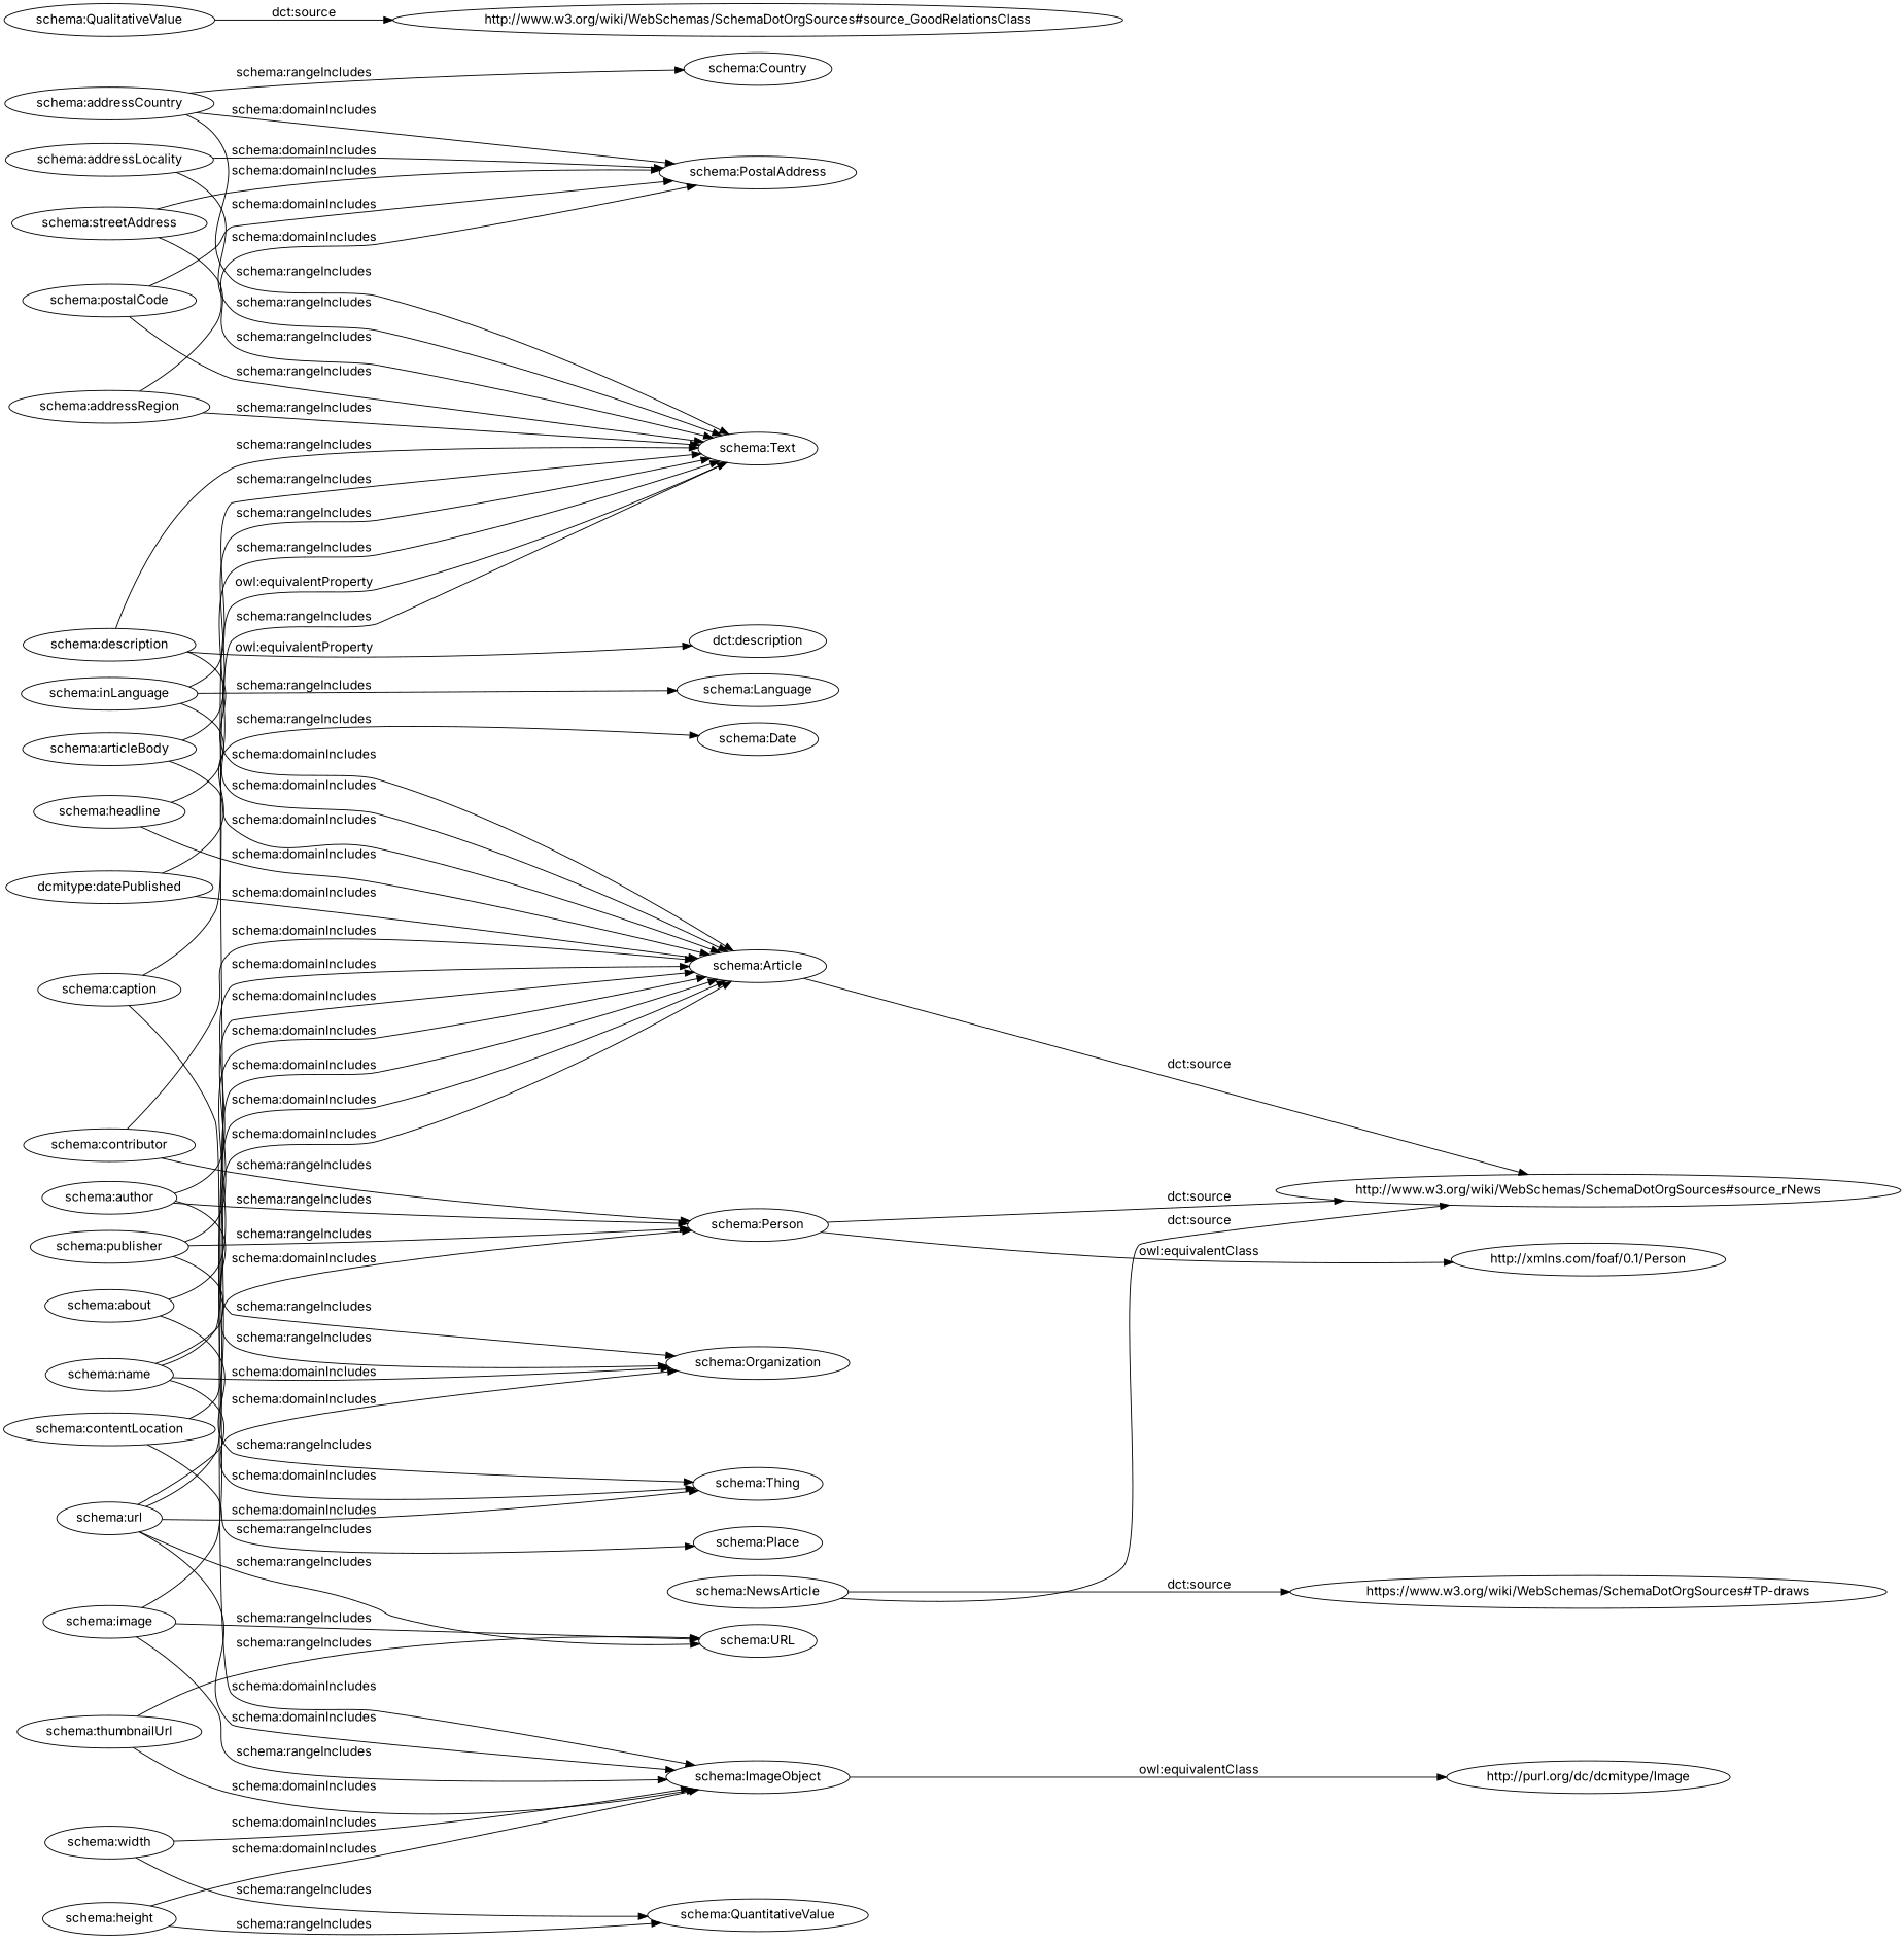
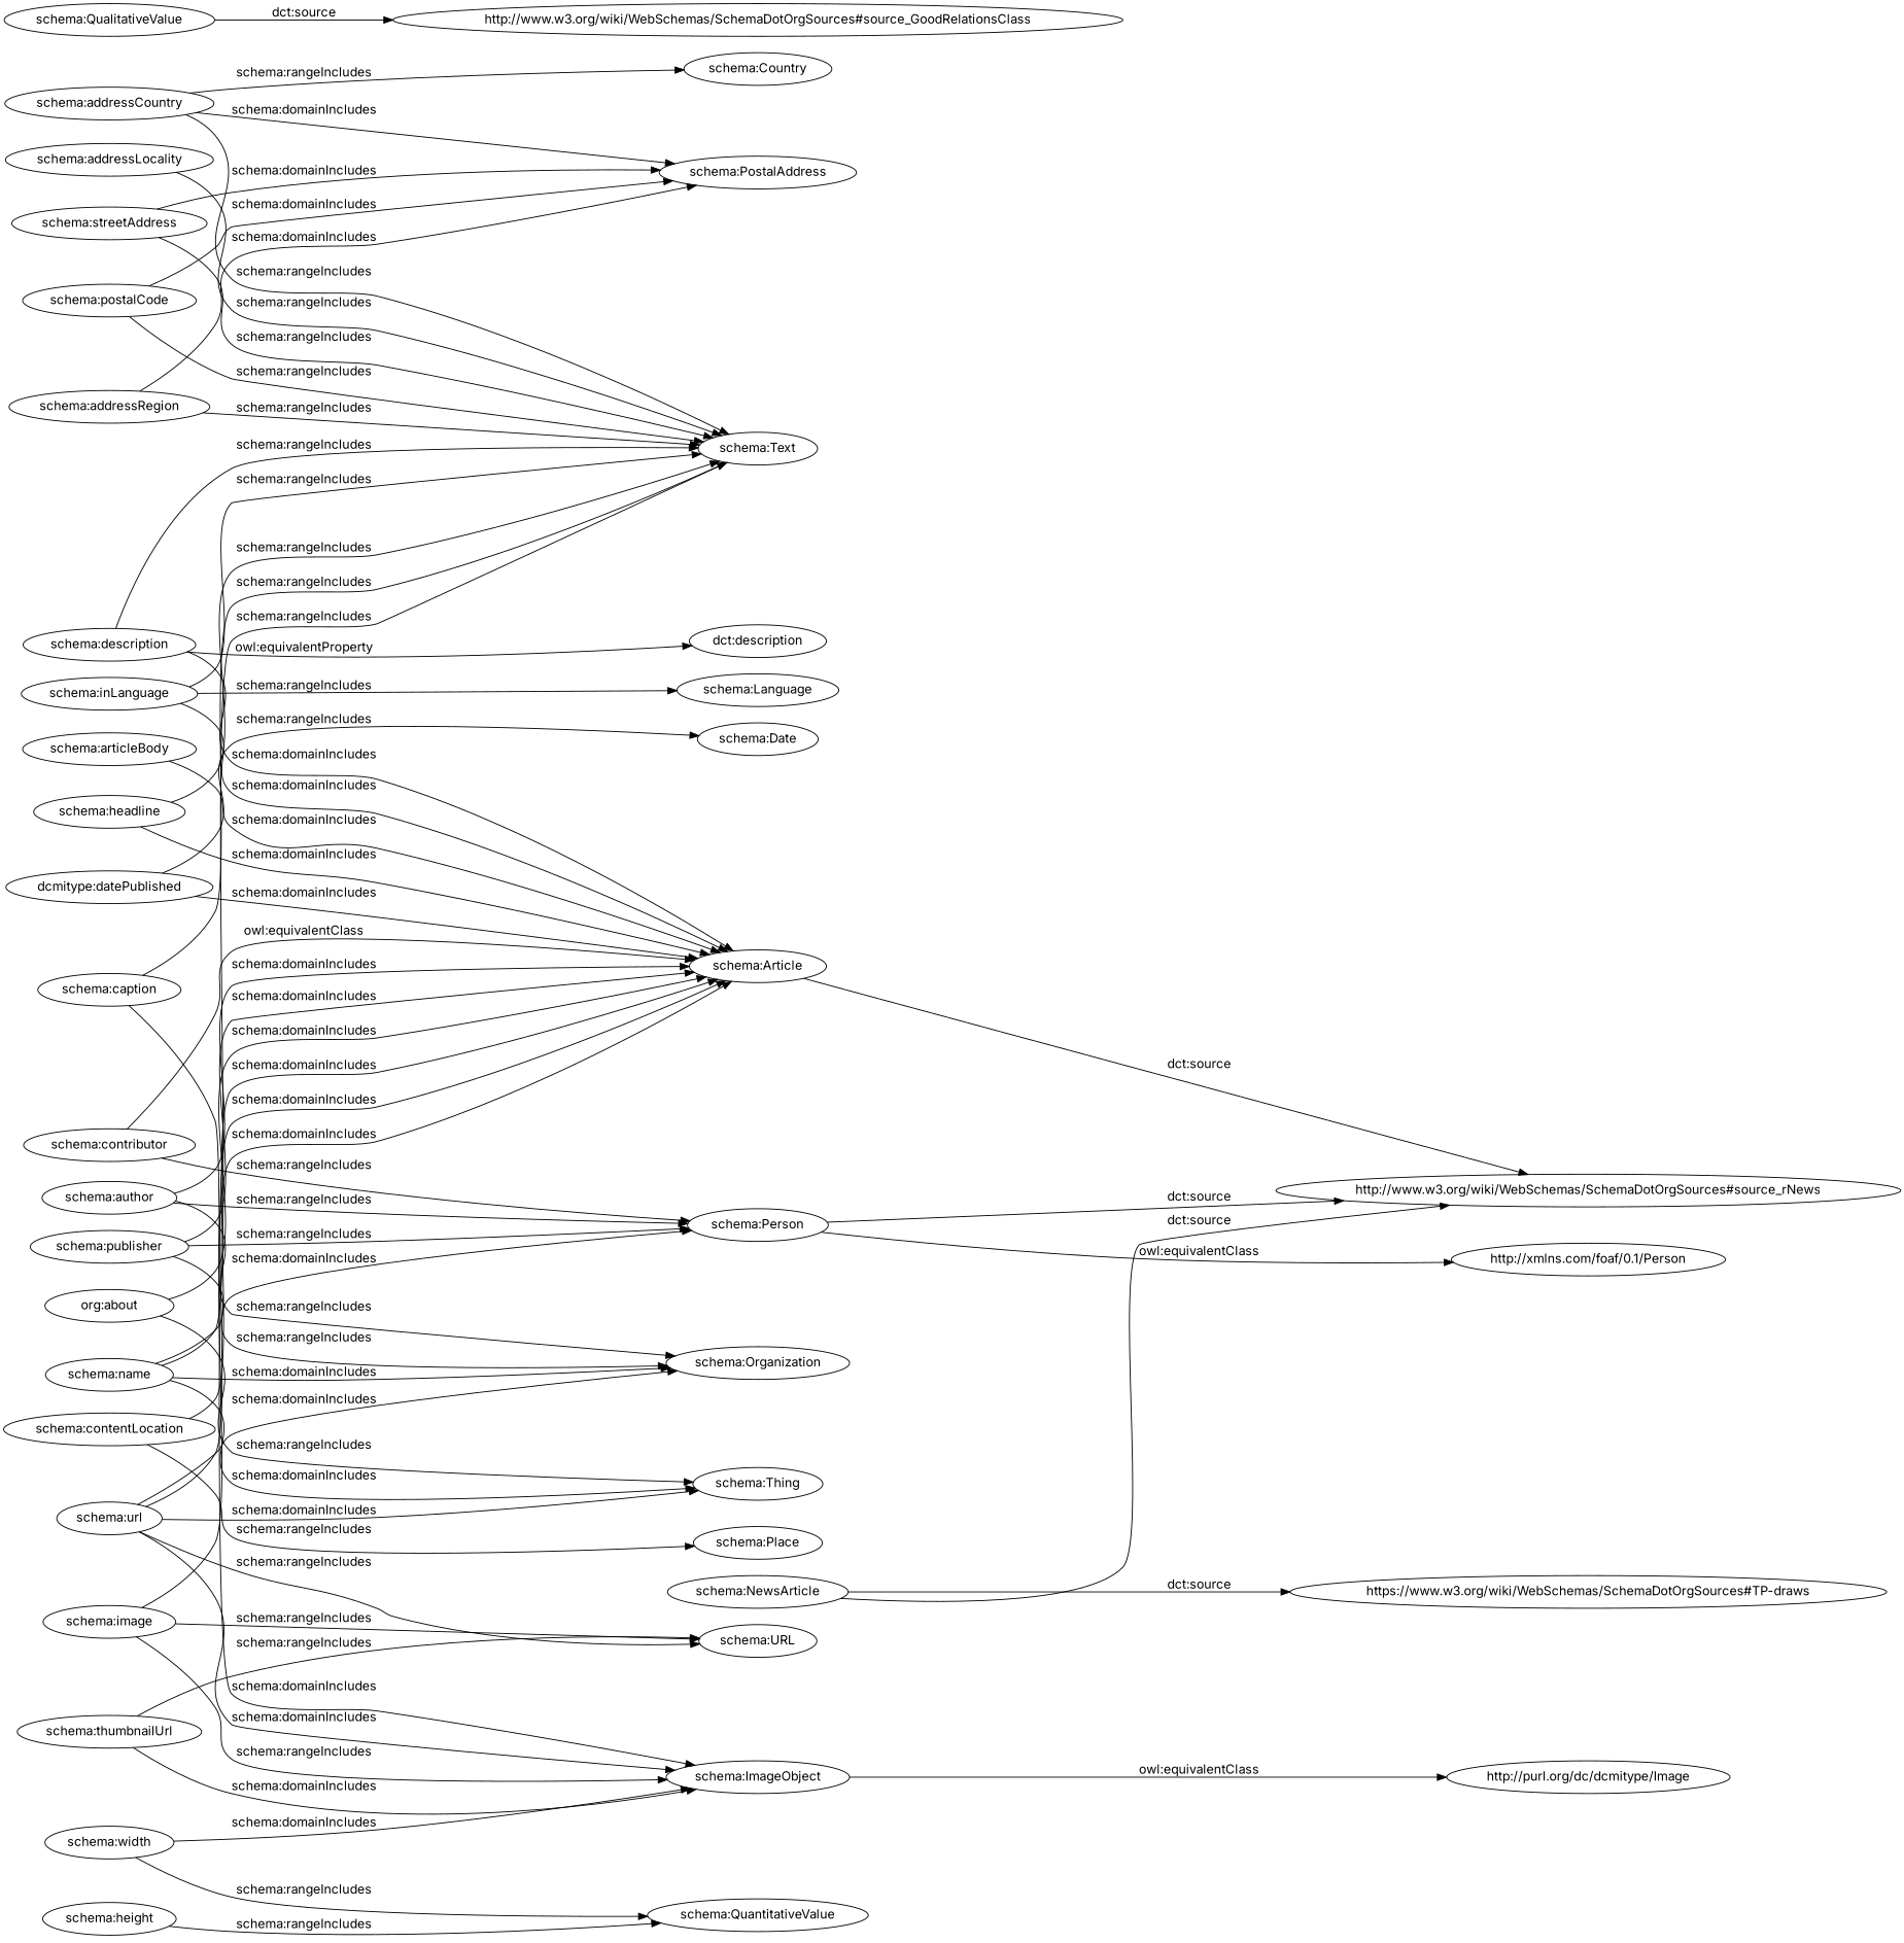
  digraph {
    fontname=Inter
    rankdir=LR
    node [fontname=Inter]
    edge [fontname=Inter]
    n1 [label="dcmitype:datePublished"]
    "schema:Date"
    "schema:Article"
    "http://www.w3.org/wiki/WebSchemas/SchemaDotOrgSources#source_rNews"
    "schema:addressLocality"
    "schema:Text"
    "schema:PostalAddress"
    "schema:Person"
    "http://xmlns.com/foaf/0.1/Person"
    "schema:ImageObject"
    "http://purl.org/dc/dcmitype/Image"
    "schema:postalCode"
    "schema:thumbnailUrl"
    "schema:URL"
-   "schema:about"
+   "schema:about" [label="org:about"]
    "schema:Thing"
    "schema:description"
    "dct:description"
    "schema:author"
    "schema:Organization"
    "schema:inLanguage"
    "schema:Language"
    "schema:contributor"
    "schema:name"
    "schema:QualitativeValue"
    "http://www.w3.org/wiki/WebSchemas/SchemaDotOrgSources#source_GoodRelationsClass"
    "schema:NewsArticle"
    "https://www.w3.org/wiki/WebSchemas/SchemaDotOrgSources#TP-draws"
    "schema:contentLocation"
    "schema:Place"
    "schema:image"
    "schema:headline"
    "schema:streetAddress"
    "schema:caption"
    "schema:width"
    "schema:QuantitativeValue"
    "schema:publisher"
    "schema:addressRegion"
    "schema:addressCountry"
    "schema:Country"
    "schema:height"
    "schema:articleBody"
    "schema:url"
    n1 -> "schema:Date" [label="schema:rangeIncludes"]
    n1 -> "schema:Article" [label="schema:domainIncludes"]
    "schema:Article" -> "http://www.w3.org/wiki/WebSchemas/SchemaDotOrgSources#source_rNews" [label="dct:source"]
    "schema:addressLocality" -> "schema:Text" [label="schema:rangeIncludes"]
-   "schema:addressLocality" -> "schema:PostalAddress" [label="schema:domainIncludes"]
    "schema:Person" -> "http://www.w3.org/wiki/WebSchemas/SchemaDotOrgSources#source_rNews" [label="dct:source"]
    "schema:Person" -> "http://xmlns.com/foaf/0.1/Person" [label="owl:equivalentClass"]
    "schema:ImageObject" -> "http://purl.org/dc/dcmitype/Image" [label="owl:equivalentClass"]
    "schema:postalCode" -> "schema:Text" [label="schema:rangeIncludes"]
    "schema:postalCode" -> "schema:PostalAddress" [label="schema:domainIncludes"]
    "schema:thumbnailUrl" -> "schema:ImageObject" [label="schema:domainIncludes"]
    "schema:thumbnailUrl" -> "schema:URL" [label="schema:rangeIncludes"]
    "schema:about" -> "schema:Article" [label="schema:domainIncludes"]
    "schema:about" -> "schema:Thing" [label="schema:rangeIncludes"]
    "schema:description" -> "schema:Article" [label="schema:domainIncludes"]
    "schema:description" -> "schema:Text" [label="schema:rangeIncludes"]
    "schema:description" -> "dct:description" [label="owl:equivalentProperty"]
    "schema:author" -> "schema:Article" [label="schema:domainIncludes"]
    "schema:author" -> "schema:Person" [label="schema:rangeIncludes"]
    "schema:author" -> "schema:Organization" [label="schema:rangeIncludes"]
    "schema:inLanguage" -> "schema:Article" [label="schema:domainIncludes"]
    "schema:inLanguage" -> "schema:Text" [label="schema:rangeIncludes"]
    "schema:inLanguage" -> "schema:Language" [label="schema:rangeIncludes"]
-   "schema:contributor" -> "schema:Article" [label="schema:domainIncludes"]
+   "schema:contributor" -> "schema:Article" [label="owl:equivalentClass"]
    "schema:contributor" -> "schema:Person" [label="schema:rangeIncludes"]
    "schema:name" -> "schema:Text" [label="schema:rangeIncludes"]
    "schema:name" -> "schema:Person" [label="schema:domainIncludes"]
    "schema:name" -> "schema:Thing" [label="schema:domainIncludes"]
    "schema:name" -> "schema:Organization" [label="schema:domainIncludes"]
    "schema:QualitativeValue" -> "http://www.w3.org/wiki/WebSchemas/SchemaDotOrgSources#source_GoodRelationsClass" [label="dct:source"]
    "schema:NewsArticle" -> "http://www.w3.org/wiki/WebSchemas/SchemaDotOrgSources#source_rNews" [label="dct:source"]
    "schema:NewsArticle" -> "https://www.w3.org/wiki/WebSchemas/SchemaDotOrgSources#TP-draws" [label="dct:source"]
    "schema:contentLocation" -> "schema:Article" [label="schema:domainIncludes"]
    "schema:contentLocation" -> "schema:Place" [label="schema:rangeIncludes"]
    "schema:image" -> "schema:Article" [label="schema:domainIncludes"]
    "schema:image" -> "schema:ImageObject" [label="schema:rangeIncludes"]
    "schema:image" -> "schema:URL" [label="schema:rangeIncludes"]
    "schema:headline" -> "schema:Article" [label="schema:domainIncludes"]
    "schema:headline" -> "schema:Text" [label="schema:rangeIncludes"]
    "schema:streetAddress" -> "schema:Text" [label="schema:rangeIncludes"]
    "schema:streetAddress" -> "schema:PostalAddress" [label="schema:domainIncludes"]
-   "schema:caption" -> "schema:Text" [label="owl:equivalentProperty"]
+   "schema:caption" -> "schema:Text" [label="schema:rangeIncludes"]
    "schema:caption" -> "schema:ImageObject" [label="schema:domainIncludes"]
    "schema:width" -> "schema:ImageObject" [label="schema:domainIncludes"]
    "schema:width" -> "schema:QuantitativeValue" [label="schema:rangeIncludes"]
    "schema:publisher" -> "schema:Article" [label="schema:domainIncludes"]
    "schema:publisher" -> "schema:Person" [label="schema:rangeIncludes"]
    "schema:publisher" -> "schema:Organization" [label="schema:rangeIncludes"]
    "schema:addressRegion" -> "schema:Text" [label="schema:rangeIncludes"]
    "schema:addressRegion" -> "schema:PostalAddress" [label="schema:domainIncludes"]
    "schema:addressCountry" -> "schema:Text" [label="schema:rangeIncludes"]
    "schema:addressCountry" -> "schema:PostalAddress" [label="schema:domainIncludes"]
    "schema:addressCountry" -> "schema:Country" [label="schema:rangeIncludes"]
-   "schema:height" -> "schema:ImageObject" [label="schema:domainIncludes"]
    "schema:height" -> "schema:QuantitativeValue" [label="schema:rangeIncludes"]
    "schema:articleBody" -> "schema:Article" [label="schema:domainIncludes"]
-   "schema:articleBody" -> "schema:Text" [label="schema:rangeIncludes"]
    "schema:url" -> "schema:Article" [label="schema:domainIncludes"]
    "schema:url" -> "schema:ImageObject" [label="schema:domainIncludes"]
    "schema:url" -> "schema:URL" [label="schema:rangeIncludes"]
    "schema:url" -> "schema:Thing" [label="schema:domainIncludes"]
    "schema:url" -> "schema:Organization" [label="schema:domainIncludes"]
  }
